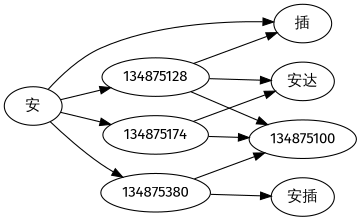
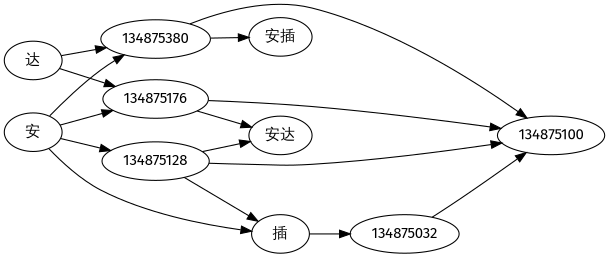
  digraph {
    fontname="Fira Sans"
    rankdir=LR
    node [fontname="Fira Sans"]
    edge [fontname="Fira Sans"]
    "安"
    "插"
    n3 [label=134875380]
    134875128
-   134875176 [label=134875174]
+   134875176
    n6 [label=134875100]
+   134875032
    "安插"
+   "达"
    "安达"
    "安" -> "插"
    "安" -> n3
    "安" -> 134875128
    "安" -> 134875176
+   "插" -> 134875032
    n3 -> n6
    n3 -> "安插"
    134875128 -> "插"
    134875128 -> n6
    134875128 -> "安达"
    134875176 -> n6
    134875176 -> "安达"
+   134875032 -> n6
+   "达" -> n3
+   "达" -> 134875176
  }
